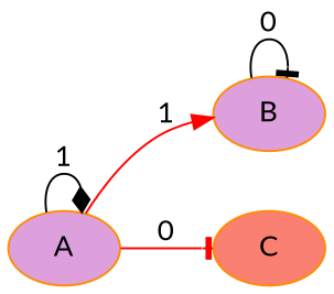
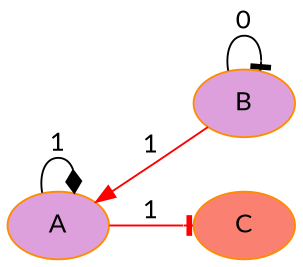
  digraph {
    fontname=Lato
    rankdir=LR
    node [color=darkorange fillcolor=plum fontname=Lato style=filled]
    edge [arrowhead=tee color=black fontname=Lato]
    A
    B
    C [fillcolor=salmon]
    A -> A [arrowhead=diamond label=1]
-   A -> B [arrowhead=normal color=red label=1 weight=8]
-   A -> C [color=red label=0 weight=100]
+   B -> A [arrowhead=normal color=red label=1 weight=8]
+   A -> C [color=red label=1 weight=100]
    B -> B [label=0]
  }
